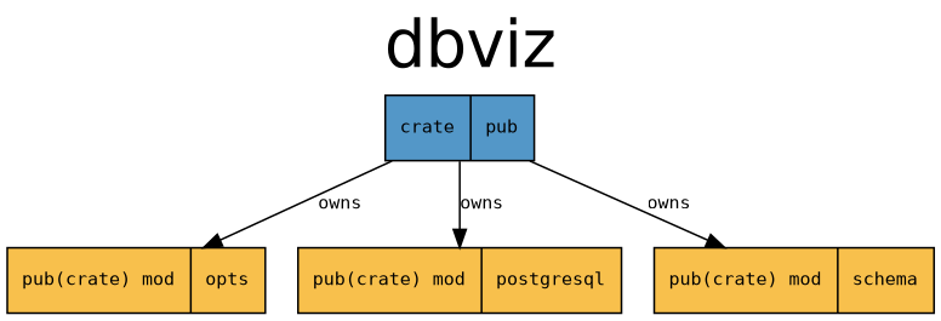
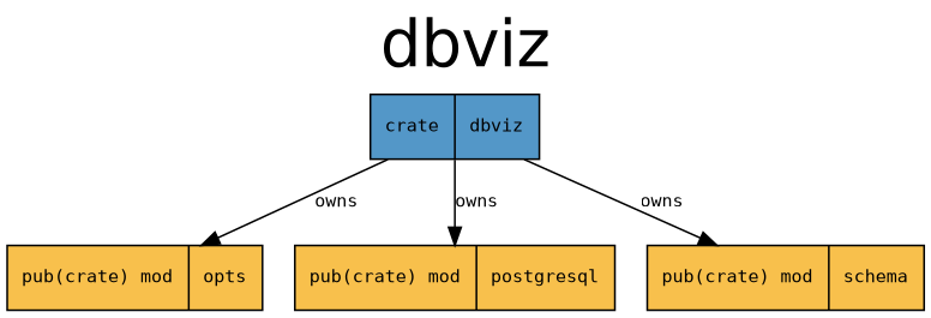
  digraph {
    fontname=Helvetica
    fontsize=36
    label=dbviz
    labelloc=t
    rankdir=TB
    splines=line
    node [fillcolor="#f8c04c" fontname=monospace fontsize=10 shape=record style=filled]
    edge [color="#000000" constraint=true fontname=monospace fontsize=10 style=solid]
-   n1 [fillcolor="#5397c8" label="crate|pub"]
+   n1 [fillcolor="#5397c8" label="crate|dbviz"]
    n2 [label="pub(crate) mod|opts"]
    n3 [label="pub(crate) mod|postgresql"]
    n4 [label="pub(crate) mod|schema"]
    n1 -> n2 [label=owns]
    n1 -> n3 [label=owns]
    n1 -> n4 [label=owns]
  }
